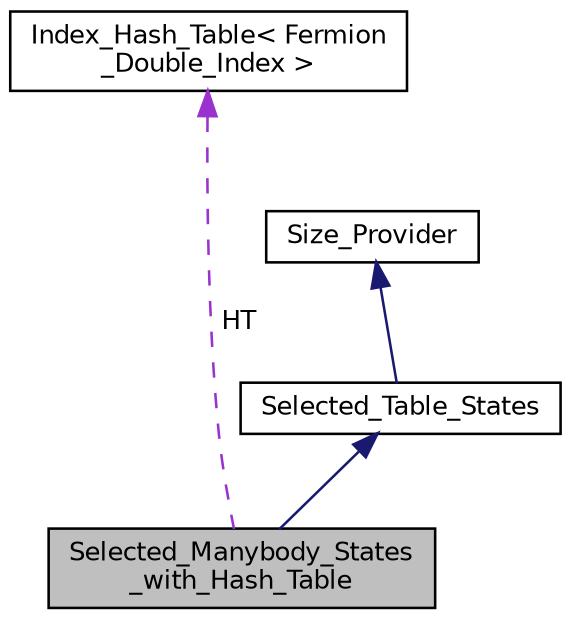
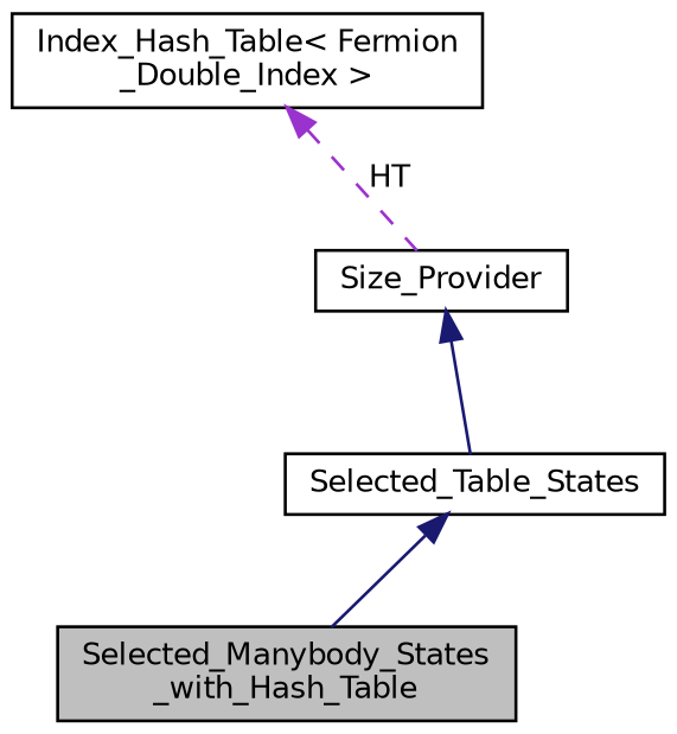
  digraph {
    node [color=black fillcolor=white fontname=Helvetica fontsize=10 shape=record style=filled]
    edge [color=midnightblue dir=back fontname=Helvetica fontsize=10 labelfontname=Helvetica labelfontsize=10 style=solid]
    n1 [fillcolor=grey75 fontcolor=black height=0.2 label="Selected_Manybody_States\l_with_Hash_Table" width=0.4]
    n2 [height=0.2 label=Selected_Table_States width=0.4]
    n3 [height=0.2 label=Size_Provider width=0.4]
    n4 [height=0.2 label="Index_Hash_Table\< Fermion\l_Double_Index \>" width=0.4]
    n2 -> n1
    n3 -> n2
-   n4 -> n1 [color=darkorchid3 label=" HT" style=dashed]
+   n4 -> n3 [color=darkorchid3 label=" HT" style=dashed]
  }
